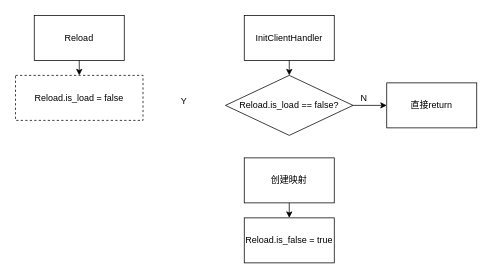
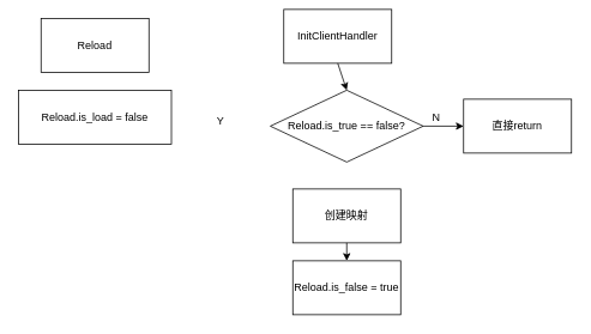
  <mxCell id="0" />
  <mxCell id="1" parent="0" />
  <mxCell id="2" value="Reload" style="rounded=0;whiteSpace=wrap;html=1;" vertex="1" parent="1"><mxGeometry x="45" y="20" width="120" height="60" as="geometry" /></mxCell>
- <mxCell id="3" value="Reload.is_load = false" style="rounded=0;whiteSpace=wrap;html=1;dashed=1;" vertex="1" parent="1"><mxGeometry x="20" y="100" width="170" height="60" as="geometry" /></mxCell>
- <mxCell id="4" value="" style="endArrow=classic;html=1;rounded=0;exitX=0.5;exitY=1;exitDx=0;exitDy=0;entryX=0.5;entryY=0;entryDx=0;entryDy=0;" edge="1" parent="1" source="2" target="3"><mxGeometry width="50" height="50" relative="1" as="geometry"><mxPoint x="125" y="110" as="sourcePoint" /><mxPoint x="175" y="60" as="targetPoint" /></mxGeometry></mxCell>
- <mxCell id="5" value="InitClientHandler" style="rounded=0;whiteSpace=wrap;html=1;" vertex="1" parent="1"><mxGeometry x="325" y="20" width="120" height="60" as="geometry" /></mxCell>
+ <mxCell id="3" value="Reload.is_load = false" style="rounded=0;whiteSpace=wrap;html=1;" vertex="1" parent="1"><mxGeometry x="20" y="100" width="170" height="60" as="geometry" /></mxCell>
+ <mxCell id="5" value="InitClientHandler" style="rounded=0;whiteSpace=wrap;html=1;" vertex="1" parent="1"><mxGeometry x="315" y="10" width="120" height="60" as="geometry" /></mxCell>
  <mxCell id="6" value="" style="endArrow=classic;html=1;rounded=0;exitX=0.5;exitY=1;exitDx=0;exitDy=0;entryX=0.5;entryY=0;entryDx=0;entryDy=0;" edge="1" parent="1" source="5"><mxGeometry width="50" height="50" relative="1" as="geometry"><mxPoint x="435" y="150" as="sourcePoint" /><mxPoint x="385" y="100" as="targetPoint" /></mxGeometry></mxCell>
- <mxCell id="7" value="Reload.is_load == false?" style="rhombus;whiteSpace=wrap;html=1;" vertex="1" parent="1"><mxGeometry x="300" y="100" width="170" height="80" as="geometry" /></mxCell>
+ <mxCell id="7" value="Reload.is_true == false?" style="rhombus;whiteSpace=wrap;html=1;" vertex="1" parent="1"><mxGeometry x="300" y="100" width="170" height="80" as="geometry" /></mxCell>
  <mxCell id="8" value="创建映射" style="rounded=0;whiteSpace=wrap;html=1;" vertex="1" parent="1"><mxGeometry x="325" y="210" width="120" height="60" as="geometry" /></mxCell>
  <mxCell id="9" value="Y" style="text;html=1;strokeColor=none;fillColor=none;align=center;verticalAlign=middle;whiteSpace=wrap;rounded=0;" vertex="1" parent="1"><mxGeometry x="215" y="120" width="60" height="30" as="geometry" /></mxCell>
  <mxCell id="10" value="" style="endArrow=classic;html=1;rounded=0;exitX=0.5;exitY=1;exitDx=0;exitDy=0;" edge="1" parent="1" source="8"><mxGeometry width="50" height="50" relative="1" as="geometry"><mxPoint x="445" y="340" as="sourcePoint" /><mxPoint x="385" y="290" as="targetPoint" /></mxGeometry></mxCell>
  <mxCell id="11" value="Reload.is_false = true" style="rounded=0;whiteSpace=wrap;html=1;" vertex="1" parent="1"><mxGeometry x="325" y="290" width="120" height="60" as="geometry" /></mxCell>
  <mxCell id="12" value="" style="endArrow=classic;html=1;rounded=0;exitX=1;exitY=0.5;exitDx=0;exitDy=0;" edge="1" parent="1" source="7"><mxGeometry width="50" height="50" relative="1" as="geometry"><mxPoint x="495" y="160" as="sourcePoint" /><mxPoint x="515" y="140" as="targetPoint" /></mxGeometry></mxCell>
  <mxCell id="13" value="N" style="text;html=1;strokeColor=none;fillColor=none;align=center;verticalAlign=middle;whiteSpace=wrap;rounded=0;" vertex="1" parent="1"><mxGeometry x="455" y="115" width="60" height="30" as="geometry" /></mxCell>
  <mxCell id="14" value="直接return" style="rounded=0;whiteSpace=wrap;html=1;" vertex="1" parent="1"><mxGeometry x="515" y="110" width="120" height="60" as="geometry" /></mxCell>
